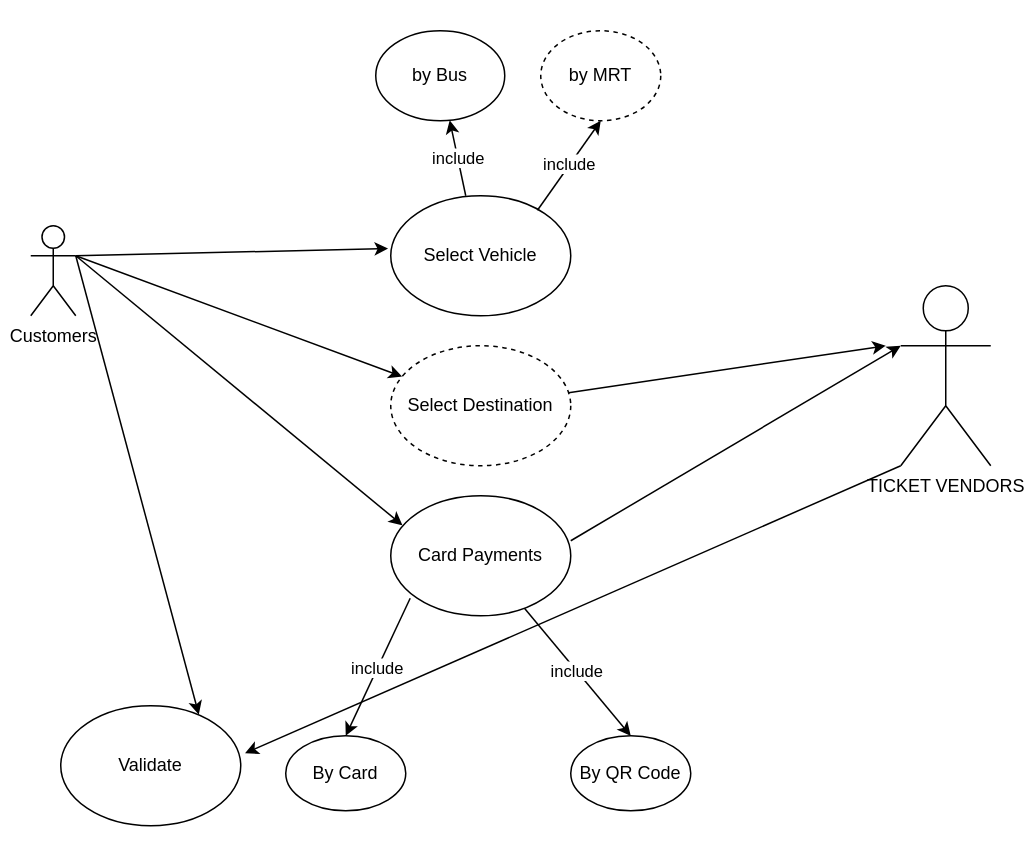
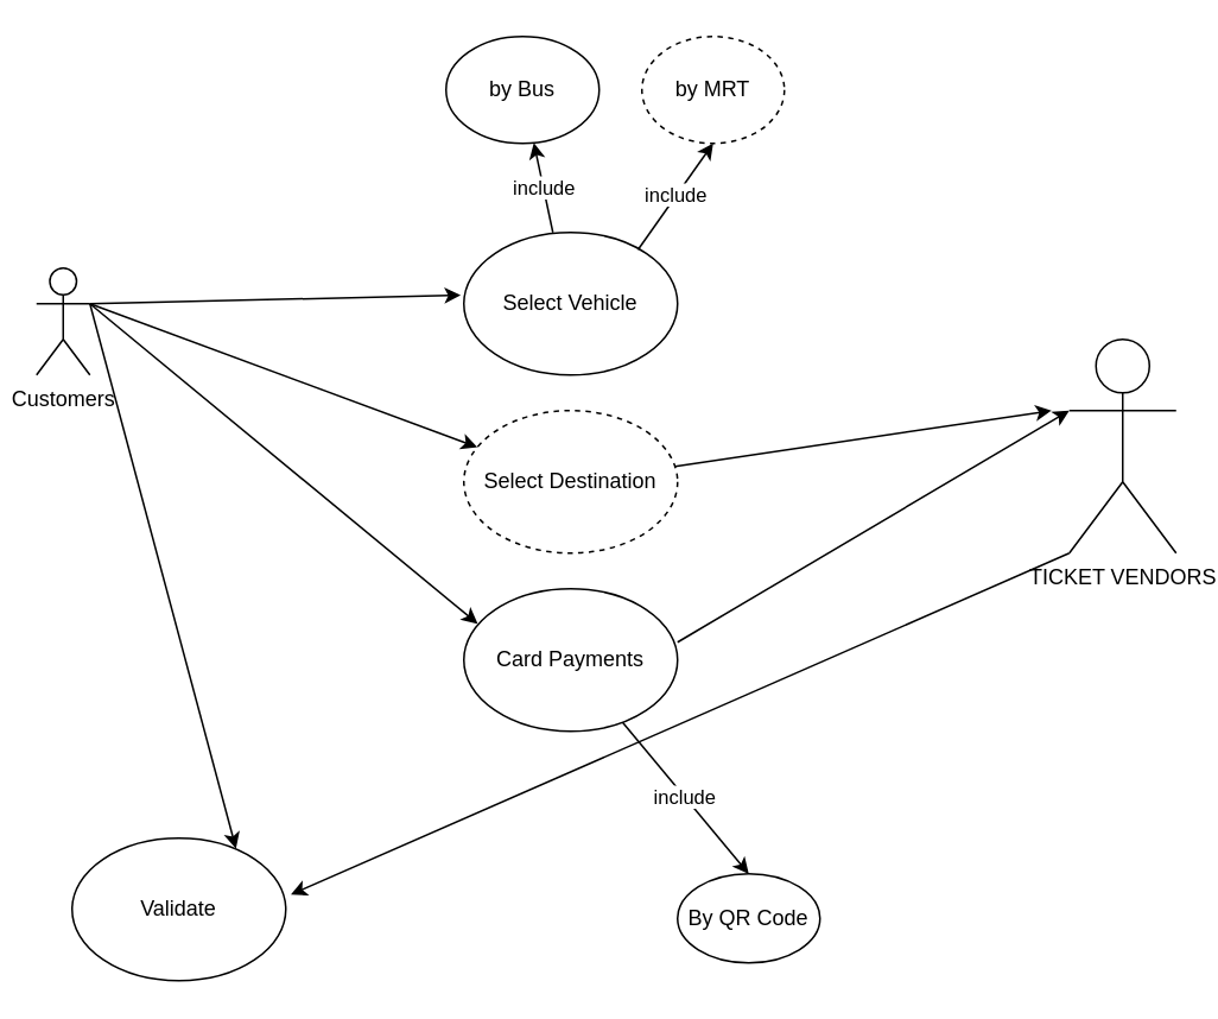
  <mxCell id="0" />
  <mxCell id="1" parent="0" />
  <mxCell id="2" value="Customers" style="shape=umlActor;verticalLabelPosition=bottom;verticalAlign=top;html=1;outlineConnect=0;" parent="1" vertex="1"><mxGeometry x="20" y="150" width="30" height="60" as="geometry" /></mxCell>
  <mxCell id="3" value="Select Vehicle" style="ellipse;whiteSpace=wrap;html=1;" parent="1" vertex="1"><mxGeometry x="260" y="130" width="120" height="80" as="geometry" /></mxCell>
  <mxCell id="4" value="Card Payments" style="ellipse;whiteSpace=wrap;html=1;" parent="1" vertex="1"><mxGeometry x="260" y="330" width="120" height="80" as="geometry" /></mxCell>
  <mxCell id="5" value="" style="endArrow=classic;html=1;rounded=0;entryX=-0.015;entryY=0.44;entryDx=0;entryDy=0;entryPerimeter=0;" parent="1" target="3" edge="1"><mxGeometry width="50" height="50" relative="1" as="geometry"><mxPoint x="50" y="170" as="sourcePoint" /><mxPoint x="100" y="120" as="targetPoint" /></mxGeometry></mxCell>
  <mxCell id="6" value="" style="endArrow=classic;html=1;rounded=0;entryX=0.065;entryY=0.246;entryDx=0;entryDy=0;entryPerimeter=0;" parent="1" target="4" edge="1"><mxGeometry width="50" height="50" relative="1" as="geometry"><mxPoint x="50" y="170" as="sourcePoint" /><mxPoint x="100" y="120" as="targetPoint" /></mxGeometry></mxCell>
- <mxCell id="7" value="By Card" style="ellipse;whiteSpace=wrap;html=1;" parent="1" vertex="1"><mxGeometry x="190" y="490" width="80" height="50" as="geometry" /></mxCell>
  <mxCell id="8" value="By QR Code" style="ellipse;whiteSpace=wrap;html=1;" parent="1" vertex="1"><mxGeometry x="380" y="490" width="80" height="50" as="geometry" /></mxCell>
- <mxCell id="9" value="include" style="endArrow=classic;html=1;rounded=0;entryX=0.5;entryY=0;entryDx=0;entryDy=0;exitX=0.108;exitY=0.854;exitDx=0;exitDy=0;exitPerimeter=0;" parent="1" source="4" target="7" edge="1"><mxGeometry width="50" height="50" relative="1" as="geometry"><mxPoint x="290" y="350" as="sourcePoint" /><mxPoint x="340" y="300" as="targetPoint" /></mxGeometry></mxCell>
  <mxCell id="10" value="include" style="endArrow=classic;html=1;rounded=0;entryX=0.5;entryY=0;entryDx=0;entryDy=0;" parent="1" source="4" target="8" edge="1"><mxGeometry width="50" height="50" relative="1" as="geometry"><mxPoint x="364" y="350" as="sourcePoint" /><mxPoint x="414" y="300" as="targetPoint" /></mxGeometry></mxCell>
  <mxCell id="11" value="" style="endArrow=classic;html=1;rounded=0;" parent="1" target="12" edge="1"><mxGeometry width="50" height="50" relative="1" as="geometry"><mxPoint x="50" y="170" as="sourcePoint" /><mxPoint x="270" y="250" as="targetPoint" /></mxGeometry></mxCell>
  <mxCell id="12" value="Select Destination" style="ellipse;whiteSpace=wrap;html=1;dashed=1;" parent="1" vertex="1"><mxGeometry x="260" y="230" width="120" height="80" as="geometry" /></mxCell>
  <mxCell id="13" value="by Bus" style="ellipse;whiteSpace=wrap;html=1;" parent="1" vertex="1"><mxGeometry x="250" y="20" width="86" height="60" as="geometry" /></mxCell>
  <mxCell id="14" value="by MRT" style="ellipse;whiteSpace=wrap;html=1;dashed=1;" parent="1" vertex="1"><mxGeometry x="360" y="20" width="80" height="60" as="geometry" /></mxCell>
  <mxCell id="15" value="include" style="endArrow=classic;html=1;rounded=0;" parent="1" target="13" edge="1"><mxGeometry width="50" height="50" relative="1" as="geometry"><mxPoint x="310" y="130" as="sourcePoint" /><mxPoint x="360" y="80" as="targetPoint" /></mxGeometry></mxCell>
  <mxCell id="16" value="include" style="endArrow=classic;html=1;rounded=0;entryX=0.5;entryY=1;entryDx=0;entryDy=0;exitX=0.815;exitY=0.121;exitDx=0;exitDy=0;exitPerimeter=0;" parent="1" source="3" target="14" edge="1"><mxGeometry width="50" height="50" relative="1" as="geometry"><mxPoint x="364" y="140" as="sourcePoint" /><mxPoint x="414" y="90" as="targetPoint" /></mxGeometry></mxCell>
  <mxCell id="17" value="TICKET VENDORS" style="shape=umlActor;verticalLabelPosition=bottom;verticalAlign=top;html=1;outlineConnect=0;" vertex="1" parent="1"><mxGeometry x="600" y="190" width="60" height="120" as="geometry" /></mxCell>
  <mxCell id="18" value="" style="endArrow=classic;html=1;rounded=0;entryX=0.767;entryY=0.073;entryDx=0;entryDy=0;entryPerimeter=0;" edge="1" parent="1" target="21"><mxGeometry width="50" height="50" relative="1" as="geometry"><mxPoint x="50" y="170" as="sourcePoint" /><mxPoint x="130" y="390" as="targetPoint" /></mxGeometry></mxCell>
  <mxCell id="19" value="" style="endArrow=classic;html=1;rounded=0;" edge="1" parent="1" source="12"><mxGeometry width="50" height="50" relative="1" as="geometry"><mxPoint x="390" y="260" as="sourcePoint" /><mxPoint x="590" y="230" as="targetPoint" /></mxGeometry></mxCell>
  <mxCell id="20" value="" style="endArrow=classic;html=1;rounded=0;" edge="1" parent="1"><mxGeometry width="50" height="50" relative="1" as="geometry"><mxPoint x="380" y="360" as="sourcePoint" /><mxPoint x="600" y="230" as="targetPoint" /></mxGeometry></mxCell>
  <mxCell id="21" value="Validate" style="ellipse;whiteSpace=wrap;html=1;" vertex="1" parent="1"><mxGeometry x="40" y="470" width="120" height="80" as="geometry" /></mxCell>
  <mxCell id="22" value="" style="endArrow=classic;html=1;rounded=0;entryX=1.024;entryY=0.396;entryDx=0;entryDy=0;entryPerimeter=0;" edge="1" parent="1" target="21"><mxGeometry width="50" height="50" relative="1" as="geometry"><mxPoint x="600" y="310" as="sourcePoint" /><mxPoint x="650" y="260" as="targetPoint" /></mxGeometry></mxCell>
